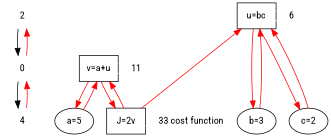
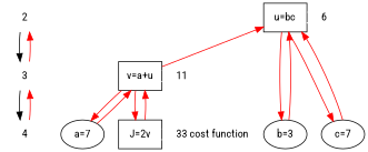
  digraph {
    fontname="Roboto Condensed"
    node [fontname="Roboto Condensed"]
    edge [fontname="Roboto Condensed" color=red]
    2 [shape=plaintext]
-   3 [shape=plaintext label=0]
+   3 [shape=plaintext]
    4 [shape=plaintext]
-   n4 [label="a=5"]
+   n4 [label="a=7"]
    n5 [label="v=a+u" shape=box]
    n6 [label="u=bc" shape=box]
    n7 [label="J=2v" shape=box]
    n8 [label="b=3"]
-   n9 [label="c=2"]
+   n9 [label="c=7"]
    subgraph sub_1 {
      2
      3
      4
    }
    subgraph sub_2 {
      2
      3
      4
    }
    subgraph sub_3 {
      n4
      n5
      n6
      n7
      n8
      n9
    }
    subgraph sub_4 {
      rank=same
      n4
      n8
      n9
    }
    subgraph sub_5 {
      rank=same
      2
      n6
    }
    subgraph sub_6 {
      rank=same
      3
      n5
    }
    subgraph sub_7 {
      rank=same
      4
      n7
    }
    2 -> 3 [color=""]
    3 -> 2
    3 -> 4 [color=""]
    4 -> 3
    n4 -> n5
    n5 -> n4
    n5 -> n5 [color=white label=11]
-   n7 -> n6
+   n5 -> n6
    n5 -> n7
    n6 -> n6 [color=white label=6]
    n6 -> n8
    n6 -> n9
    n7 -> n5
    n7 -> n7 [color=white label="33 cost function"]
    n8 -> n6
    n9 -> n6
  }
